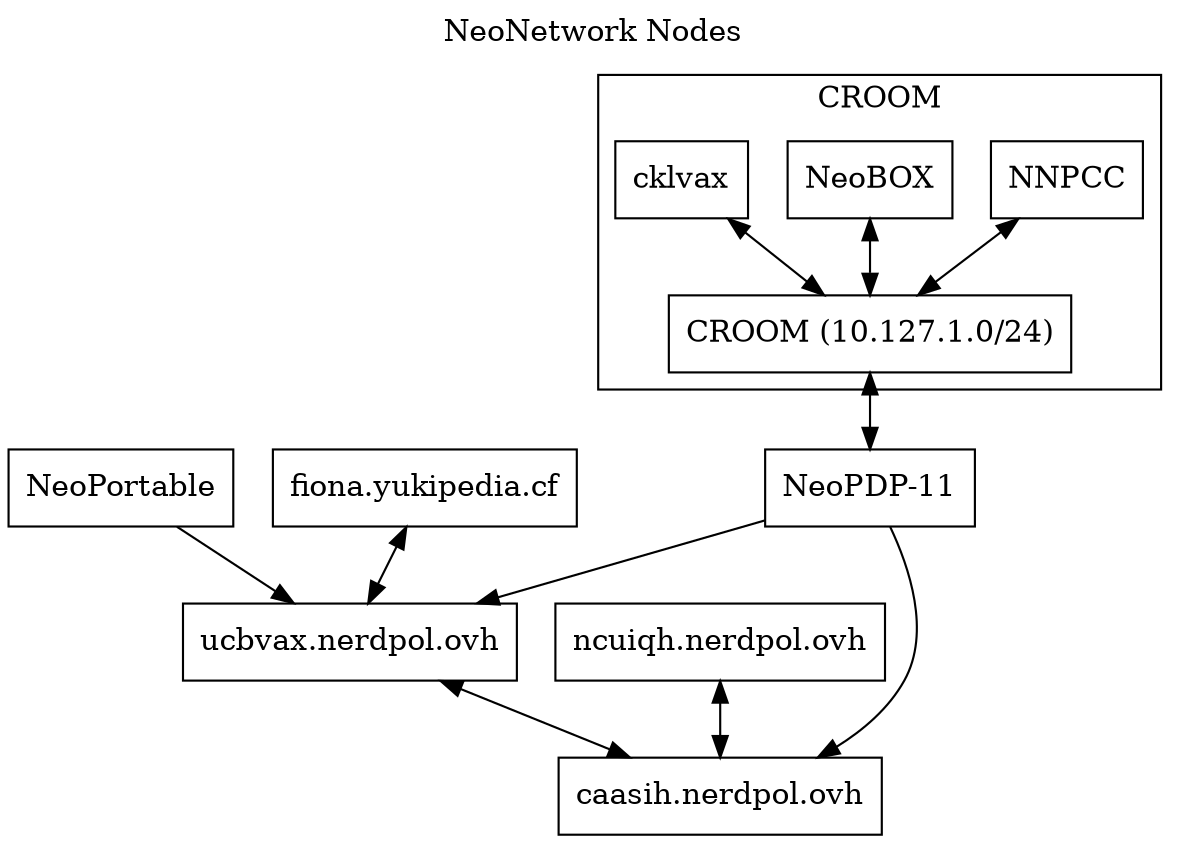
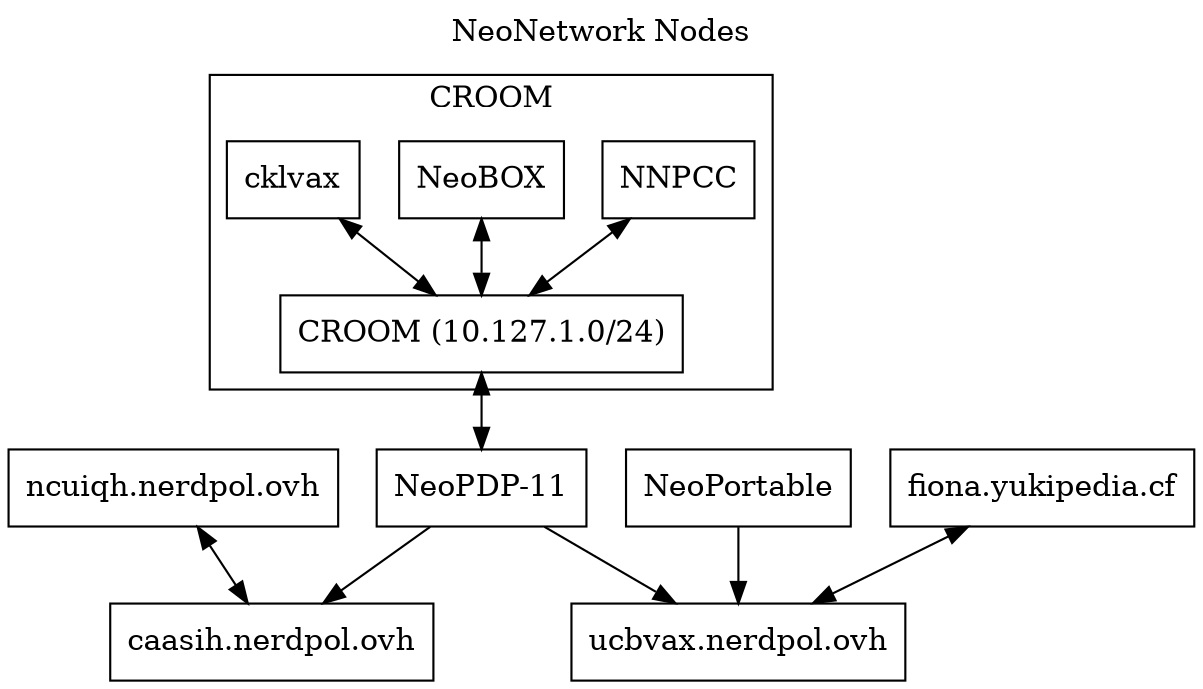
  digraph {
    label="NeoNetwork Nodes"
    labelloc=t
    rankdir=TD
    node [shape=box]
    edge [dir=both]
    n1 [label="CROOM (10.127.1.0/24)"]
    NNPCC
    NeoBOX
    cklvax
    n5 [label="NeoPDP-11"]
    n6 [label="caasih.nerdpol.ovh"]
    n7 [label="ucbvax.nerdpol.ovh"]
    n8 [label=NeoPortable]
    n9 [label="ncuiqh.nerdpol.ovh"]
    n10 [label="fiona.yukipedia.cf"]
    subgraph cluster_1 {
      label=CROOM
      n1
      NNPCC
      NeoBOX
      cklvax
    }
    n1 -> n5
    NNPCC -> n1
    NeoBOX -> n1
    cklvax -> n1
    n5 -> n6 [dir=""]
    n5 -> n7 [dir=""]
-   n7 -> n6
    n8 -> n7 [dir=""]
    n9 -> n6
    n10 -> n7
  }
